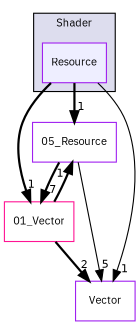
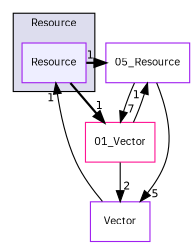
  digraph {
    compound=true
    fontname="IBM Plex Sans"
    node [color=purple fillcolor=white fontname="IBM Plex Sans" fontsize=10 shape=box style=filled]
    edge [fontname="IBM Plex Sans" headlabel=1 labeldistance=1.5 labelfontname=Helvetica labelfontsize=10 style=solid]
    n1 [fillcolor="#eeeeff" label=Resource pencolor=black]
    n2 [label="05_Resource"]
    n3 [color=deeppink label="01_Vector"]
    n4 [label=Vector]
    subgraph cluster_1 {
      bgcolor="#ddddee"
      fontsize=10
-     label=Shader
+     label=Resource
      pencolor=black
      n1
    }
    n1 -> n2 [style=bold]
    n1 -> n3 [style=bold]
-   n1 -> n4
-   n2 -> n3 [headlabel=7 style=bold]
+   n4 -> n1
+   n2 -> n3 [headlabel=7]
    n2 -> n4 [headlabel=5]
-   n3 -> n2 [style=bold]
-   n3 -> n4 [headlabel=2 style=bold]
+   n3 -> n2
+   n3 -> n4 [headlabel=2]
  }
